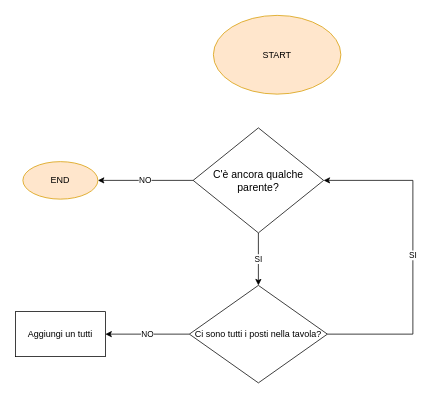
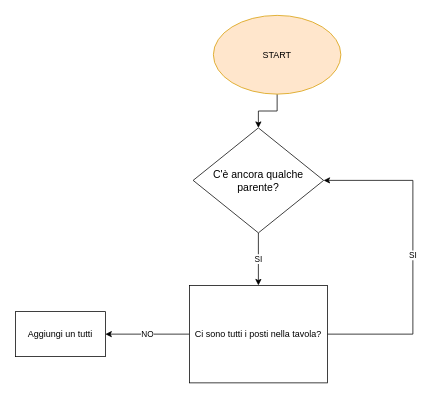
  <mxCell id="0" />
  <mxCell id="1" parent="0" />
+ <mxCell id="2" value="" style="edgeStyle=orthogonalEdgeStyle;rounded=0;orthogonalLoop=1;jettySize=auto;html=1;" edge="1" parent="1" source="3" target="6"><mxGeometry relative="1" as="geometry" /></mxCell>
  <mxCell id="3" value="START" style="ellipse;whiteSpace=wrap;html=1;fillColor=#ffe6cc;strokeColor=#d79b00;" vertex="1" parent="1"><mxGeometry x="284" y="20" width="170" height="105" as="geometry" /></mxCell>
- <mxCell id="4" value="NO" style="edgeStyle=orthogonalEdgeStyle;rounded=0;orthogonalLoop=1;jettySize=auto;html=1;" edge="1" parent="1" source="6" target="7"><mxGeometry relative="1" as="geometry" /></mxCell>
  <mxCell id="5" value="SI" style="edgeStyle=orthogonalEdgeStyle;rounded=0;orthogonalLoop=1;jettySize=auto;html=1;" edge="1" parent="1" source="6" target="10"><mxGeometry relative="1" as="geometry" /></mxCell>
  <mxCell id="6" value="&lt;font style=&quot;font-size: 14px;&quot;&gt;C'è ancora qualche parente?&lt;/font&gt;" style="rhombus;whiteSpace=wrap;html=1;" vertex="1" parent="1"><mxGeometry x="257" y="170" width="174" height="140" as="geometry" /></mxCell>
- <mxCell id="7" value="END" style="ellipse;whiteSpace=wrap;html=1;fillColor=#ffe6cc;strokeColor=#d79b00;" vertex="1" parent="1"><mxGeometry x="30" y="215" width="100" height="50" as="geometry" /></mxCell>
  <mxCell id="8" value="NO" style="edgeStyle=orthogonalEdgeStyle;rounded=0;orthogonalLoop=1;jettySize=auto;html=1;" edge="1" parent="1" source="10" target="11"><mxGeometry relative="1" as="geometry" /></mxCell>
  <mxCell id="9" value="SI&lt;br&gt;" style="edgeStyle=orthogonalEdgeStyle;rounded=0;orthogonalLoop=1;jettySize=auto;html=1;exitX=1;exitY=0.5;exitDx=0;exitDy=0;entryX=1;entryY=0.5;entryDx=0;entryDy=0;" edge="1" parent="1" source="10" target="6"><mxGeometry relative="1" as="geometry"><Array as="points"><mxPoint x="550" y="445" /><mxPoint x="550" y="240" /></Array></mxGeometry></mxCell>
- <mxCell id="10" value="Ci sono tutti i posti nella tavola?" style="rhombus;whiteSpace=wrap;html=1;" vertex="1" parent="1"><mxGeometry x="252" y="380" width="184" height="130" as="geometry" /></mxCell>
+ <mxCell id="10" value="Ci sono tutti i posti nella tavola?" style="whiteSpace=wrap;html=1;rounded=0;" vertex="1" parent="1"><mxGeometry x="252" y="380" width="184" height="130" as="geometry" /></mxCell>
  <mxCell id="11" value="Aggiungi un tutti" style="whiteSpace=wrap;html=1;" vertex="1" parent="1"><mxGeometry x="20" y="415" width="120" height="60" as="geometry" /></mxCell>
